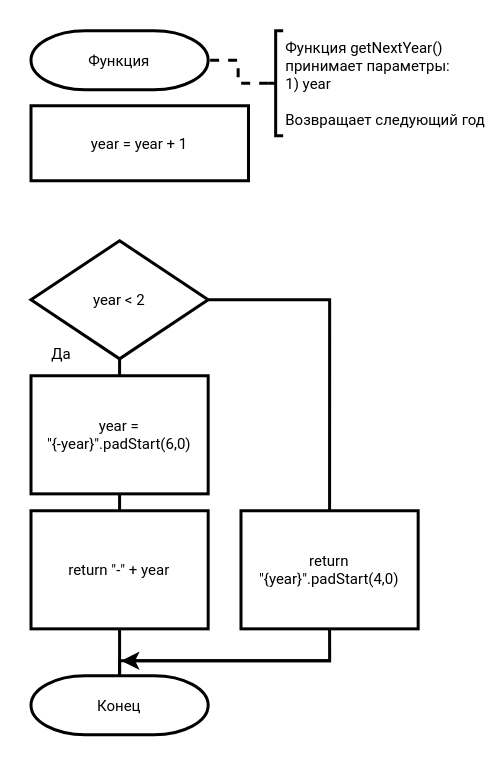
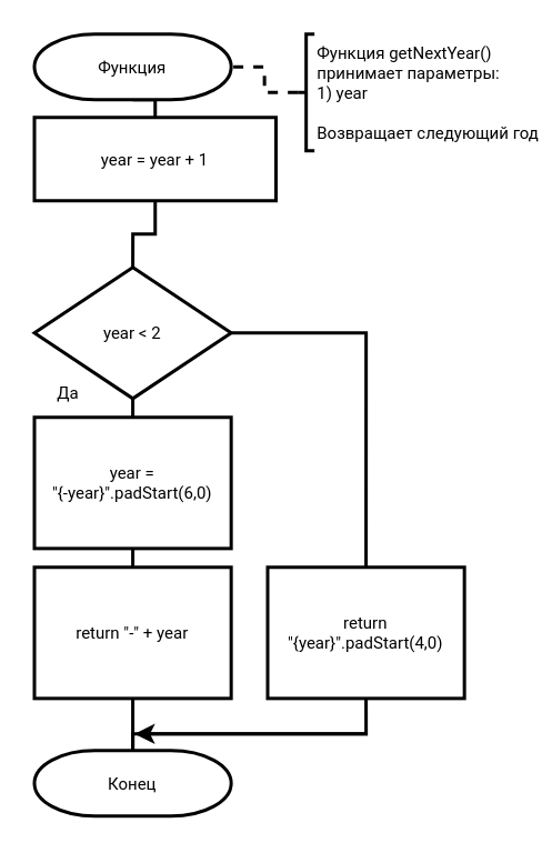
  <mxCell id="0" />
  <mxCell id="1" parent="0" />
+ <mxCell id="2" style="edgeStyle=orthogonalEdgeStyle;rounded=0;orthogonalLoop=1;jettySize=auto;html=1;exitX=0.5;exitY=1;exitDx=0;exitDy=0;exitPerimeter=0;entryX=0.5;entryY=0;entryDx=0;entryDy=0;strokeWidth=2;endArrow=none;endFill=0;fontFamily=Roboto;fontSize=10;fontSource=https%3A%2F%2Ffonts.googleapis.com%2Fcss%3Ffamily%3DRoboto;" parent="1" source="3" target="5" edge="1"><mxGeometry relative="1" as="geometry" /></mxCell>
  <mxCell id="3" value="Функция" style="strokeWidth=2;html=1;shape=mxgraph.flowchart.terminator;whiteSpace=wrap;fontFamily=Roboto;fontSize=10;fontSource=https%3A%2F%2Ffonts.googleapis.com%2Fcss%3Ffamily%3DRoboto;" parent="1" vertex="1"><mxGeometry x="20" y="20" width="118.11" height="39.37" as="geometry" /></mxCell>
+ <mxCell id="4" style="edgeStyle=orthogonalEdgeStyle;rounded=0;orthogonalLoop=1;jettySize=auto;html=1;exitX=0.5;exitY=1;exitDx=0;exitDy=0;entryX=0.5;entryY=0;entryDx=0;entryDy=0;entryPerimeter=0;endArrow=none;endFill=0;strokeWidth=2;fontFamily=Roboto;fontSize=10;fontSource=https%3A%2F%2Ffonts.googleapis.com%2Fcss%3Ffamily%3DRoboto;" parent="1" source="5" target="8" edge="1"><mxGeometry relative="1" as="geometry" /></mxCell>
  <mxCell id="5" value="year = year + 1" style="rounded=0;whiteSpace=wrap;html=1;absoluteArcSize=1;arcSize=14;strokeWidth=2;fontFamily=Roboto;fontSize=10;fontSource=https%3A%2F%2Ffonts.googleapis.com%2Fcss%3Ffamily%3DRoboto;" parent="1" vertex="1"><mxGeometry x="20" y="70" width="145" height="50" as="geometry" /></mxCell>
  <mxCell id="6" style="edgeStyle=orthogonalEdgeStyle;rounded=0;orthogonalLoop=1;jettySize=auto;html=1;exitX=0.5;exitY=1;exitDx=0;exitDy=0;exitPerimeter=0;entryX=0.5;entryY=0;entryDx=0;entryDy=0;endArrow=none;endFill=0;strokeWidth=2;fontFamily=Roboto;fontSize=10;fontSource=https%3A%2F%2Ffonts.googleapis.com%2Fcss%3Ffamily%3DRoboto;" parent="1" source="8" target="10" edge="1"><mxGeometry relative="1" as="geometry" /></mxCell>
  <mxCell id="7" style="edgeStyle=orthogonalEdgeStyle;rounded=0;orthogonalLoop=1;jettySize=auto;html=1;exitX=1;exitY=0.5;exitDx=0;exitDy=0;exitPerimeter=0;entryX=0.5;entryY=0;entryDx=0;entryDy=0;endArrow=none;endFill=0;strokeWidth=2;fontFamily=Roboto;fontSize=10;fontSource=https%3A%2F%2Ffonts.googleapis.com%2Fcss%3Ffamily%3DRoboto;" parent="1" source="8" target="14" edge="1"><mxGeometry relative="1" as="geometry" /></mxCell>
  <mxCell id="8" value="year &amp;lt; 2" style="strokeWidth=2;html=1;shape=mxgraph.flowchart.decision;whiteSpace=wrap;fontFamily=Roboto;fontSize=10;fontSource=https%3A%2F%2Ffonts.googleapis.com%2Fcss%3Ffamily%3DRoboto;" parent="1" vertex="1"><mxGeometry x="20" y="160" width="118.11" height="78.74" as="geometry" /></mxCell>
  <mxCell id="9" style="edgeStyle=orthogonalEdgeStyle;rounded=0;orthogonalLoop=1;jettySize=auto;html=1;exitX=0.5;exitY=1;exitDx=0;exitDy=0;entryX=0.5;entryY=0;entryDx=0;entryDy=0;endArrow=none;endFill=0;strokeWidth=2;fontFamily=Roboto;fontSize=10;fontSource=https%3A%2F%2Ffonts.googleapis.com%2Fcss%3Ffamily%3DRoboto;" parent="1" source="10" target="12" edge="1"><mxGeometry relative="1" as="geometry" /></mxCell>
  <mxCell id="10" value="year =&lt;br style=&quot;font-size: 10px;&quot;&gt;&quot;{-year}&quot;.padStart(6,0)" style="rounded=0;whiteSpace=wrap;html=1;absoluteArcSize=1;arcSize=14;strokeWidth=2;fontFamily=Roboto;fontSize=10;fontSource=https%3A%2F%2Ffonts.googleapis.com%2Fcss%3Ffamily%3DRoboto;" parent="1" vertex="1"><mxGeometry x="20" y="250" width="118.11" height="78.74" as="geometry" /></mxCell>
  <mxCell id="11" style="edgeStyle=orthogonalEdgeStyle;rounded=0;orthogonalLoop=1;jettySize=auto;html=1;exitX=0.5;exitY=1;exitDx=0;exitDy=0;entryX=0.5;entryY=0;entryDx=0;entryDy=0;entryPerimeter=0;endArrow=none;endFill=0;strokeWidth=2;fontFamily=Roboto;fontSize=10;fontSource=https%3A%2F%2Ffonts.googleapis.com%2Fcss%3Ffamily%3DRoboto;" parent="1" source="12" target="15" edge="1"><mxGeometry relative="1" as="geometry" /></mxCell>
  <mxCell id="12" value="return &quot;-&quot; + year" style="rounded=0;whiteSpace=wrap;html=1;absoluteArcSize=1;arcSize=14;strokeWidth=2;fontFamily=Roboto;fontSize=10;fontSource=https%3A%2F%2Ffonts.googleapis.com%2Fcss%3Ffamily%3DRoboto;" parent="1" vertex="1"><mxGeometry x="20" y="340" width="118.11" height="78.74" as="geometry" /></mxCell>
  <mxCell id="13" style="edgeStyle=orthogonalEdgeStyle;rounded=0;orthogonalLoop=1;jettySize=auto;html=1;exitX=0.5;exitY=1;exitDx=0;exitDy=0;entryX=0.5;entryY=0;entryDx=0;entryDy=0;entryPerimeter=0;endArrow=none;endFill=0;strokeWidth=2;fontFamily=Roboto;fontSize=10;fontSource=https%3A%2F%2Ffonts.googleapis.com%2Fcss%3Ffamily%3DRoboto;" parent="1" source="14" target="15" edge="1"><mxGeometry relative="1" as="geometry"><Array as="points"><mxPoint x="219" y="440" /><mxPoint x="79" y="440" /></Array></mxGeometry></mxCell>
  <mxCell id="14" value="return&lt;br style=&quot;font-size: 10px;&quot;&gt;&quot;{year}&quot;.padStart(4,0)" style="rounded=0;whiteSpace=wrap;html=1;absoluteArcSize=1;arcSize=14;strokeWidth=2;fontFamily=Roboto;fontSize=10;fontSource=https%3A%2F%2Ffonts.googleapis.com%2Fcss%3Ffamily%3DRoboto;" parent="1" vertex="1"><mxGeometry x="160" y="340" width="118.11" height="78.74" as="geometry" /></mxCell>
  <mxCell id="15" value="Конец" style="strokeWidth=2;html=1;shape=mxgraph.flowchart.terminator;whiteSpace=wrap;fontFamily=Roboto;fontSize=10;fontSource=https%3A%2F%2Ffonts.googleapis.com%2Fcss%3Ffamily%3DRoboto;" parent="1" vertex="1"><mxGeometry x="20" y="450" width="118.11" height="39.37" as="geometry" /></mxCell>
  <mxCell id="16" value="Да" style="text;html=1;align=center;verticalAlign=middle;resizable=0;points=[];autosize=1;strokeColor=none;fillColor=none;fontFamily=Roboto;fontSize=10;fontSource=https%3A%2F%2Ffonts.googleapis.com%2Fcss%3Ffamily%3DRoboto;" parent="1" vertex="1"><mxGeometry x="25" y="220" width="30" height="30" as="geometry" /></mxCell>
  <mxCell id="17" value="" style="endArrow=classic;html=1;rounded=0;strokeWidth=2;fontFamily=Roboto;fontSize=10;fontSource=https%3A%2F%2Ffonts.googleapis.com%2Fcss%3Ffamily%3DRoboto;" parent="1" edge="1"><mxGeometry width="50" height="50" relative="1" as="geometry"><mxPoint x="220" y="440" as="sourcePoint" /><mxPoint x="80" y="440" as="targetPoint" /></mxGeometry></mxCell>
  <mxCell id="18" style="edgeStyle=orthogonalEdgeStyle;rounded=0;orthogonalLoop=1;jettySize=auto;html=1;exitX=0;exitY=0.5;exitDx=0;exitDy=0;exitPerimeter=0;entryX=1;entryY=0.5;entryDx=0;entryDy=0;entryPerimeter=0;endArrow=none;endFill=0;strokeWidth=2;dashed=1;fontFamily=Roboto;fontSize=10;fontSource=https%3A%2F%2Ffonts.googleapis.com%2Fcss%3Ffamily%3DRoboto;" parent="1" source="19" target="3" edge="1"><mxGeometry relative="1" as="geometry" /></mxCell>
  <mxCell id="19" value="Функция getNextYear()&lt;br style=&quot;font-size: 10px;&quot;&gt;принимает параметры:&lt;br style=&quot;font-size: 10px;&quot;&gt;1) year&lt;br style=&quot;font-size: 10px;&quot;&gt;&lt;br style=&quot;font-size: 10px;&quot;&gt;Возвращает следующий год" style="strokeWidth=2;html=1;shape=mxgraph.flowchart.annotation_2;align=left;labelPosition=right;pointerEvents=1;fontFamily=Roboto;fontSize=10;fontSource=https%3A%2F%2Ffonts.googleapis.com%2Fcss%3Ffamily%3DRoboto;" parent="1" vertex="1"><mxGeometry x="178.11" y="20" width="10" height="70" as="geometry" /></mxCell>
